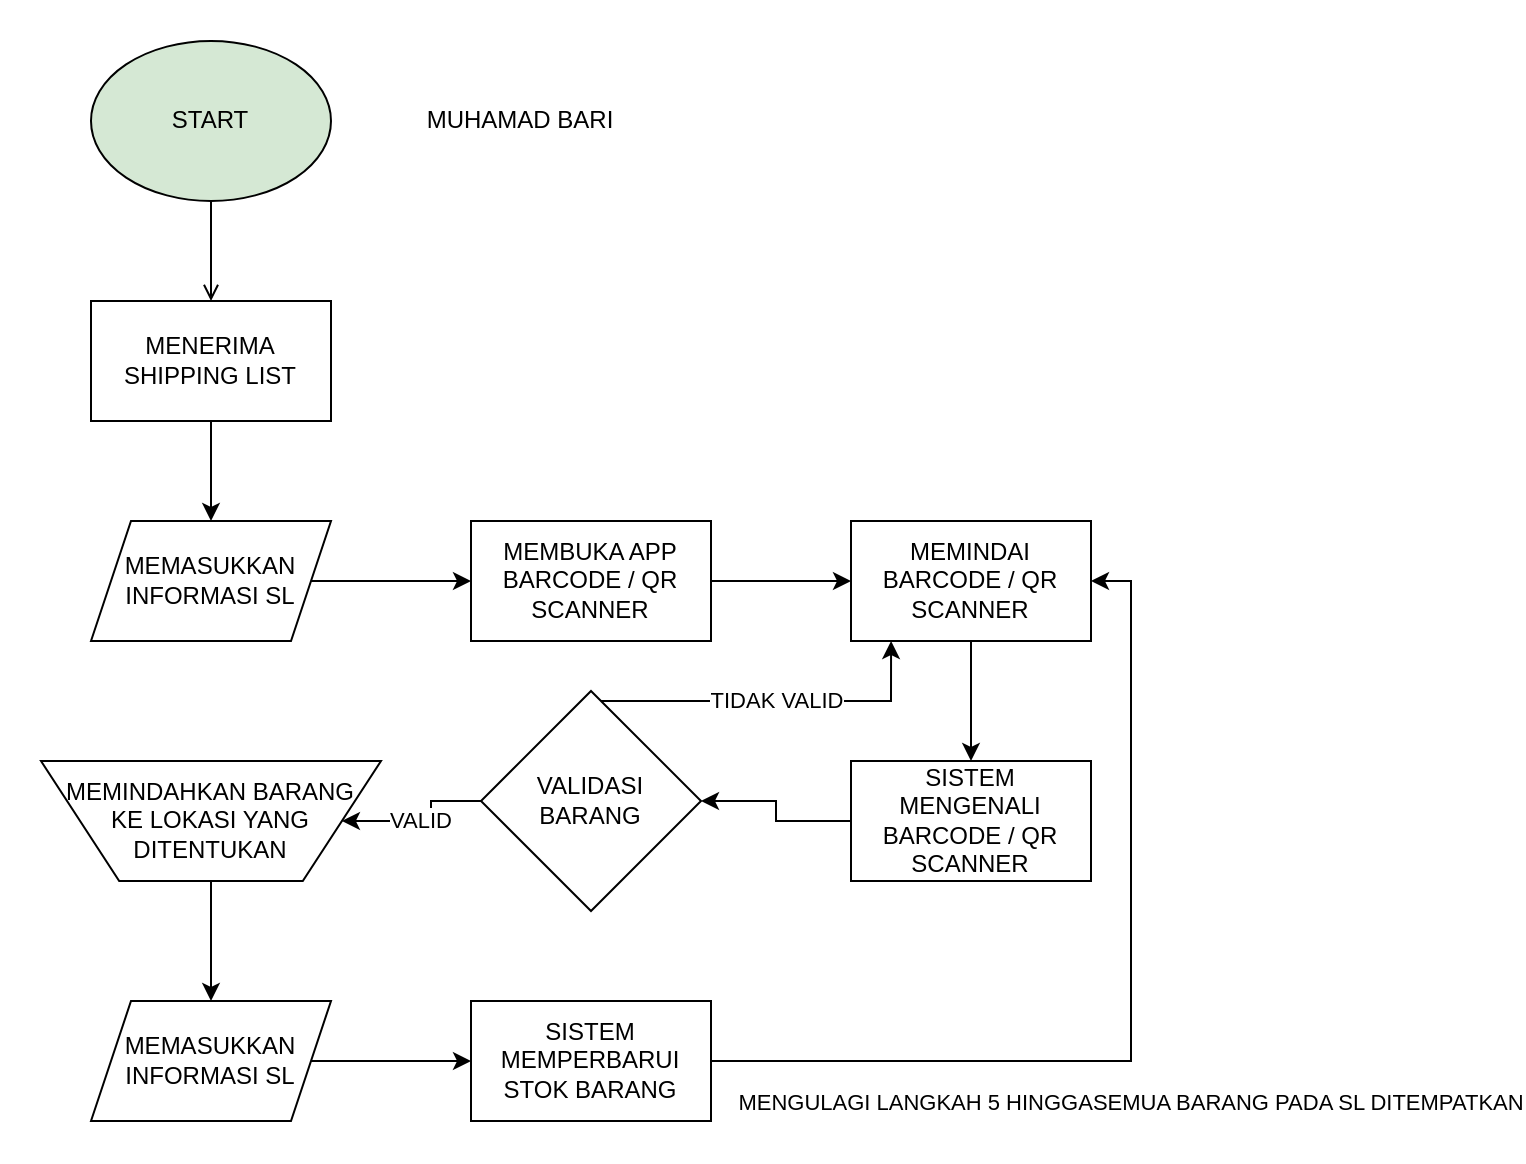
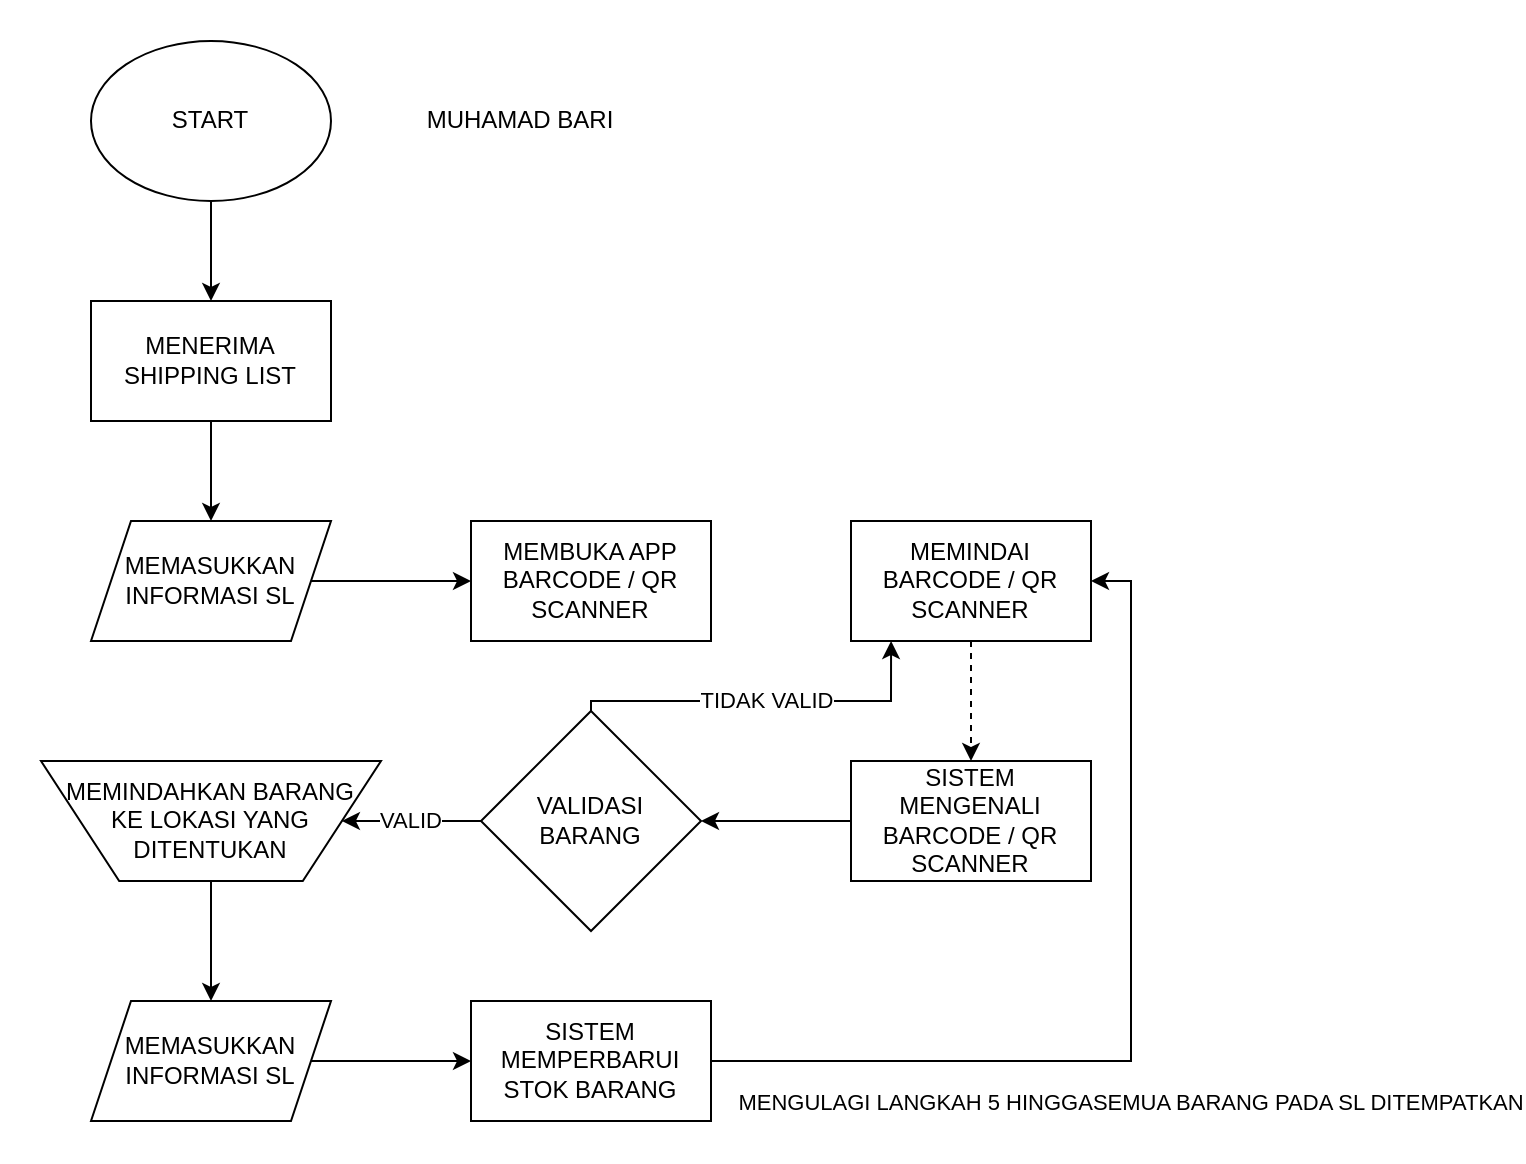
  <mxCell id="0" />
  <mxCell id="1" parent="0" />
  <mxCell id="2" style="edgeStyle=orthogonalEdgeStyle;rounded=0;orthogonalLoop=1;jettySize=auto;html=1;entryX=0.5;entryY=0;entryDx=0;entryDy=0;" edge="1" parent="1" source="3" target="7"><mxGeometry relative="1" as="geometry" /></mxCell>
  <mxCell id="3" value="MENERIMA SHIPPING LIST" style="rounded=0;whiteSpace=wrap;html=1;" vertex="1" parent="1"><mxGeometry x="45" y="150" width="120" height="60" as="geometry" /></mxCell>
- <mxCell id="4" style="edgeStyle=orthogonalEdgeStyle;rounded=0;orthogonalLoop=1;jettySize=auto;html=1;entryX=0.5;entryY=0;entryDx=0;entryDy=0;endArrow=open;" edge="1" parent="1" source="5" target="3"><mxGeometry relative="1" as="geometry" /></mxCell>
- <mxCell id="5" value="START" style="ellipse;whiteSpace=wrap;html=1;fillColor=#d5e8d4;" vertex="1" parent="1"><mxGeometry x="45" y="20" width="120" height="80" as="geometry" /></mxCell>
+ <mxCell id="4" style="edgeStyle=orthogonalEdgeStyle;rounded=0;orthogonalLoop=1;jettySize=auto;html=1;entryX=0.5;entryY=0;entryDx=0;entryDy=0;" edge="1" parent="1" source="5" target="3"><mxGeometry relative="1" as="geometry" /></mxCell>
+ <mxCell id="5" value="START" style="ellipse;whiteSpace=wrap;html=1;" vertex="1" parent="1"><mxGeometry x="45" y="20" width="120" height="80" as="geometry" /></mxCell>
  <mxCell id="6" style="edgeStyle=orthogonalEdgeStyle;rounded=0;orthogonalLoop=1;jettySize=auto;html=1;entryX=0;entryY=0.5;entryDx=0;entryDy=0;" edge="1" parent="1" source="7" target="9"><mxGeometry relative="1" as="geometry" /></mxCell>
  <mxCell id="7" value="&lt;div&gt;MEMASUKKAN&lt;/div&gt;&lt;div&gt;INFORMASI SL&lt;br&gt;&lt;/div&gt;" style="shape=parallelogram;perimeter=parallelogramPerimeter;whiteSpace=wrap;html=1;fixedSize=1;" vertex="1" parent="1"><mxGeometry x="45" y="260" width="120" height="60" as="geometry" /></mxCell>
- <mxCell id="8" style="edgeStyle=orthogonalEdgeStyle;rounded=0;orthogonalLoop=1;jettySize=auto;html=1;entryX=0;entryY=0.5;entryDx=0;entryDy=0;" edge="1" parent="1" source="9" target="11"><mxGeometry relative="1" as="geometry" /></mxCell>
  <mxCell id="9" value="&lt;div&gt;MEMBUKA APP&lt;/div&gt;&lt;div&gt;BARCODE / QR SCANNER&lt;br&gt;&lt;/div&gt;" style="rounded=0;whiteSpace=wrap;html=1;" vertex="1" parent="1"><mxGeometry x="235" y="260" width="120" height="60" as="geometry" /></mxCell>
- <mxCell id="10" style="edgeStyle=orthogonalEdgeStyle;rounded=0;orthogonalLoop=1;jettySize=auto;html=1;entryX=0.5;entryY=0;entryDx=0;entryDy=0;" edge="1" parent="1" source="11" target="13"><mxGeometry relative="1" as="geometry" /></mxCell>
+ <mxCell id="10" style="edgeStyle=orthogonalEdgeStyle;rounded=0;orthogonalLoop=1;jettySize=auto;html=1;entryX=0.5;entryY=0;entryDx=0;entryDy=0;dashed=1;" edge="1" parent="1" source="11" target="13"><mxGeometry relative="1" as="geometry" /></mxCell>
  <mxCell id="11" value="&lt;div&gt;MEMINDAI&lt;/div&gt;&lt;div&gt;BARCODE / QR SCANNER&lt;br&gt;&lt;/div&gt;" style="rounded=0;whiteSpace=wrap;html=1;" vertex="1" parent="1"><mxGeometry x="425" y="260" width="120" height="60" as="geometry" /></mxCell>
  <mxCell id="12" style="edgeStyle=orthogonalEdgeStyle;rounded=0;orthogonalLoop=1;jettySize=auto;html=1;entryX=1;entryY=0.5;entryDx=0;entryDy=0;" edge="1" parent="1" source="13" target="16"><mxGeometry relative="1" as="geometry" /></mxCell>
  <mxCell id="13" value="&lt;div&gt;SISTEM MENGENALI&lt;br&gt;&lt;/div&gt;&lt;div&gt;BARCODE / QR SCANNER&lt;br&gt;&lt;/div&gt;" style="rounded=0;whiteSpace=wrap;html=1;" vertex="1" parent="1"><mxGeometry x="425" y="380" width="120" height="60" as="geometry" /></mxCell>
  <mxCell id="14" value="TIDAK VALID" style="edgeStyle=orthogonalEdgeStyle;rounded=0;orthogonalLoop=1;jettySize=auto;html=1;entryX=0.167;entryY=1;entryDx=0;entryDy=0;entryPerimeter=0;" edge="1" parent="1" source="16" target="11"><mxGeometry relative="1" as="geometry"><mxPoint x="425" y="330" as="targetPoint" /><Array as="points"><mxPoint x="295" y="350" /><mxPoint x="445" y="350" /></Array></mxGeometry></mxCell>
  <mxCell id="15" value="VALID" style="edgeStyle=orthogonalEdgeStyle;rounded=0;orthogonalLoop=1;jettySize=auto;html=1;entryX=1;entryY=0.5;entryDx=0;entryDy=0;" edge="1" parent="1" source="16" target="18"><mxGeometry relative="1" as="geometry" /></mxCell>
- <mxCell id="16" value="&lt;div&gt;VALIDASI&lt;/div&gt;&lt;div&gt;BARANG&lt;/div&gt;" style="rhombus;whiteSpace=wrap;html=1;" vertex="1" parent="1"><mxGeometry x="240" y="345" width="110" height="110" as="geometry" /></mxCell>
+ <mxCell id="16" value="&lt;div&gt;VALIDASI&lt;/div&gt;&lt;div&gt;BARANG&lt;/div&gt;" style="rhombus;whiteSpace=wrap;html=1;" vertex="1" parent="1"><mxGeometry x="240" y="355" width="110" height="110" as="geometry" /></mxCell>
  <mxCell id="17" style="edgeStyle=orthogonalEdgeStyle;rounded=0;orthogonalLoop=1;jettySize=auto;html=1;entryX=0.5;entryY=0;entryDx=0;entryDy=0;" edge="1" parent="1" source="18" target="20"><mxGeometry relative="1" as="geometry" /></mxCell>
  <mxCell id="18" value="&lt;div&gt;MEMINDAHKAN BARANG &lt;br&gt;&lt;/div&gt;&lt;div&gt;KE LOKASI YANG DITENTUKAN&lt;/div&gt;" style="verticalLabelPosition=middle;verticalAlign=middle;html=1;shape=trapezoid;perimeter=trapezoidPerimeter;whiteSpace=wrap;size=0.23;arcSize=10;flipV=1;labelPosition=center;align=center;" vertex="1" parent="1"><mxGeometry x="20" y="380" width="170" height="60" as="geometry" /></mxCell>
  <mxCell id="19" style="edgeStyle=orthogonalEdgeStyle;rounded=0;orthogonalLoop=1;jettySize=auto;html=1;entryX=0;entryY=0.5;entryDx=0;entryDy=0;" edge="1" parent="1" source="20" target="22"><mxGeometry relative="1" as="geometry" /></mxCell>
  <mxCell id="20" value="&lt;div&gt;MEMASUKKAN&lt;/div&gt;&lt;div&gt;INFORMASI SL&lt;br&gt;&lt;/div&gt;" style="shape=parallelogram;perimeter=parallelogramPerimeter;whiteSpace=wrap;html=1;fixedSize=1;" vertex="1" parent="1"><mxGeometry x="45" y="500" width="120" height="60" as="geometry" /></mxCell>
  <mxCell id="21" value="MENGULAGI LANGKAH 5 HINGGASEMUA BARANG PADA SL DITEMPATKAN" style="edgeStyle=orthogonalEdgeStyle;rounded=0;orthogonalLoop=1;jettySize=auto;html=1;entryX=1;entryY=0.5;entryDx=0;entryDy=0;" edge="1" parent="1" source="22" target="11"><mxGeometry x="-0.107" y="-20" relative="1" as="geometry"><mxPoint x="-20" y="21" as="offset" /></mxGeometry></mxCell>
  <mxCell id="22" value="&lt;div&gt;SISTEM MEMPERBARUI STOK BARANG&lt;br&gt;&lt;/div&gt;" style="rounded=0;whiteSpace=wrap;html=1;" vertex="1" parent="1"><mxGeometry x="235" y="500" width="120" height="60" as="geometry" /></mxCell>
  <mxCell id="23" value="MUHAMAD BARI" style="text;html=1;strokeColor=none;fillColor=none;align=center;verticalAlign=middle;whiteSpace=wrap;rounded=0;" vertex="1" parent="1"><mxGeometry x="205" y="42.5" width="110" height="35" as="geometry" /></mxCell>
